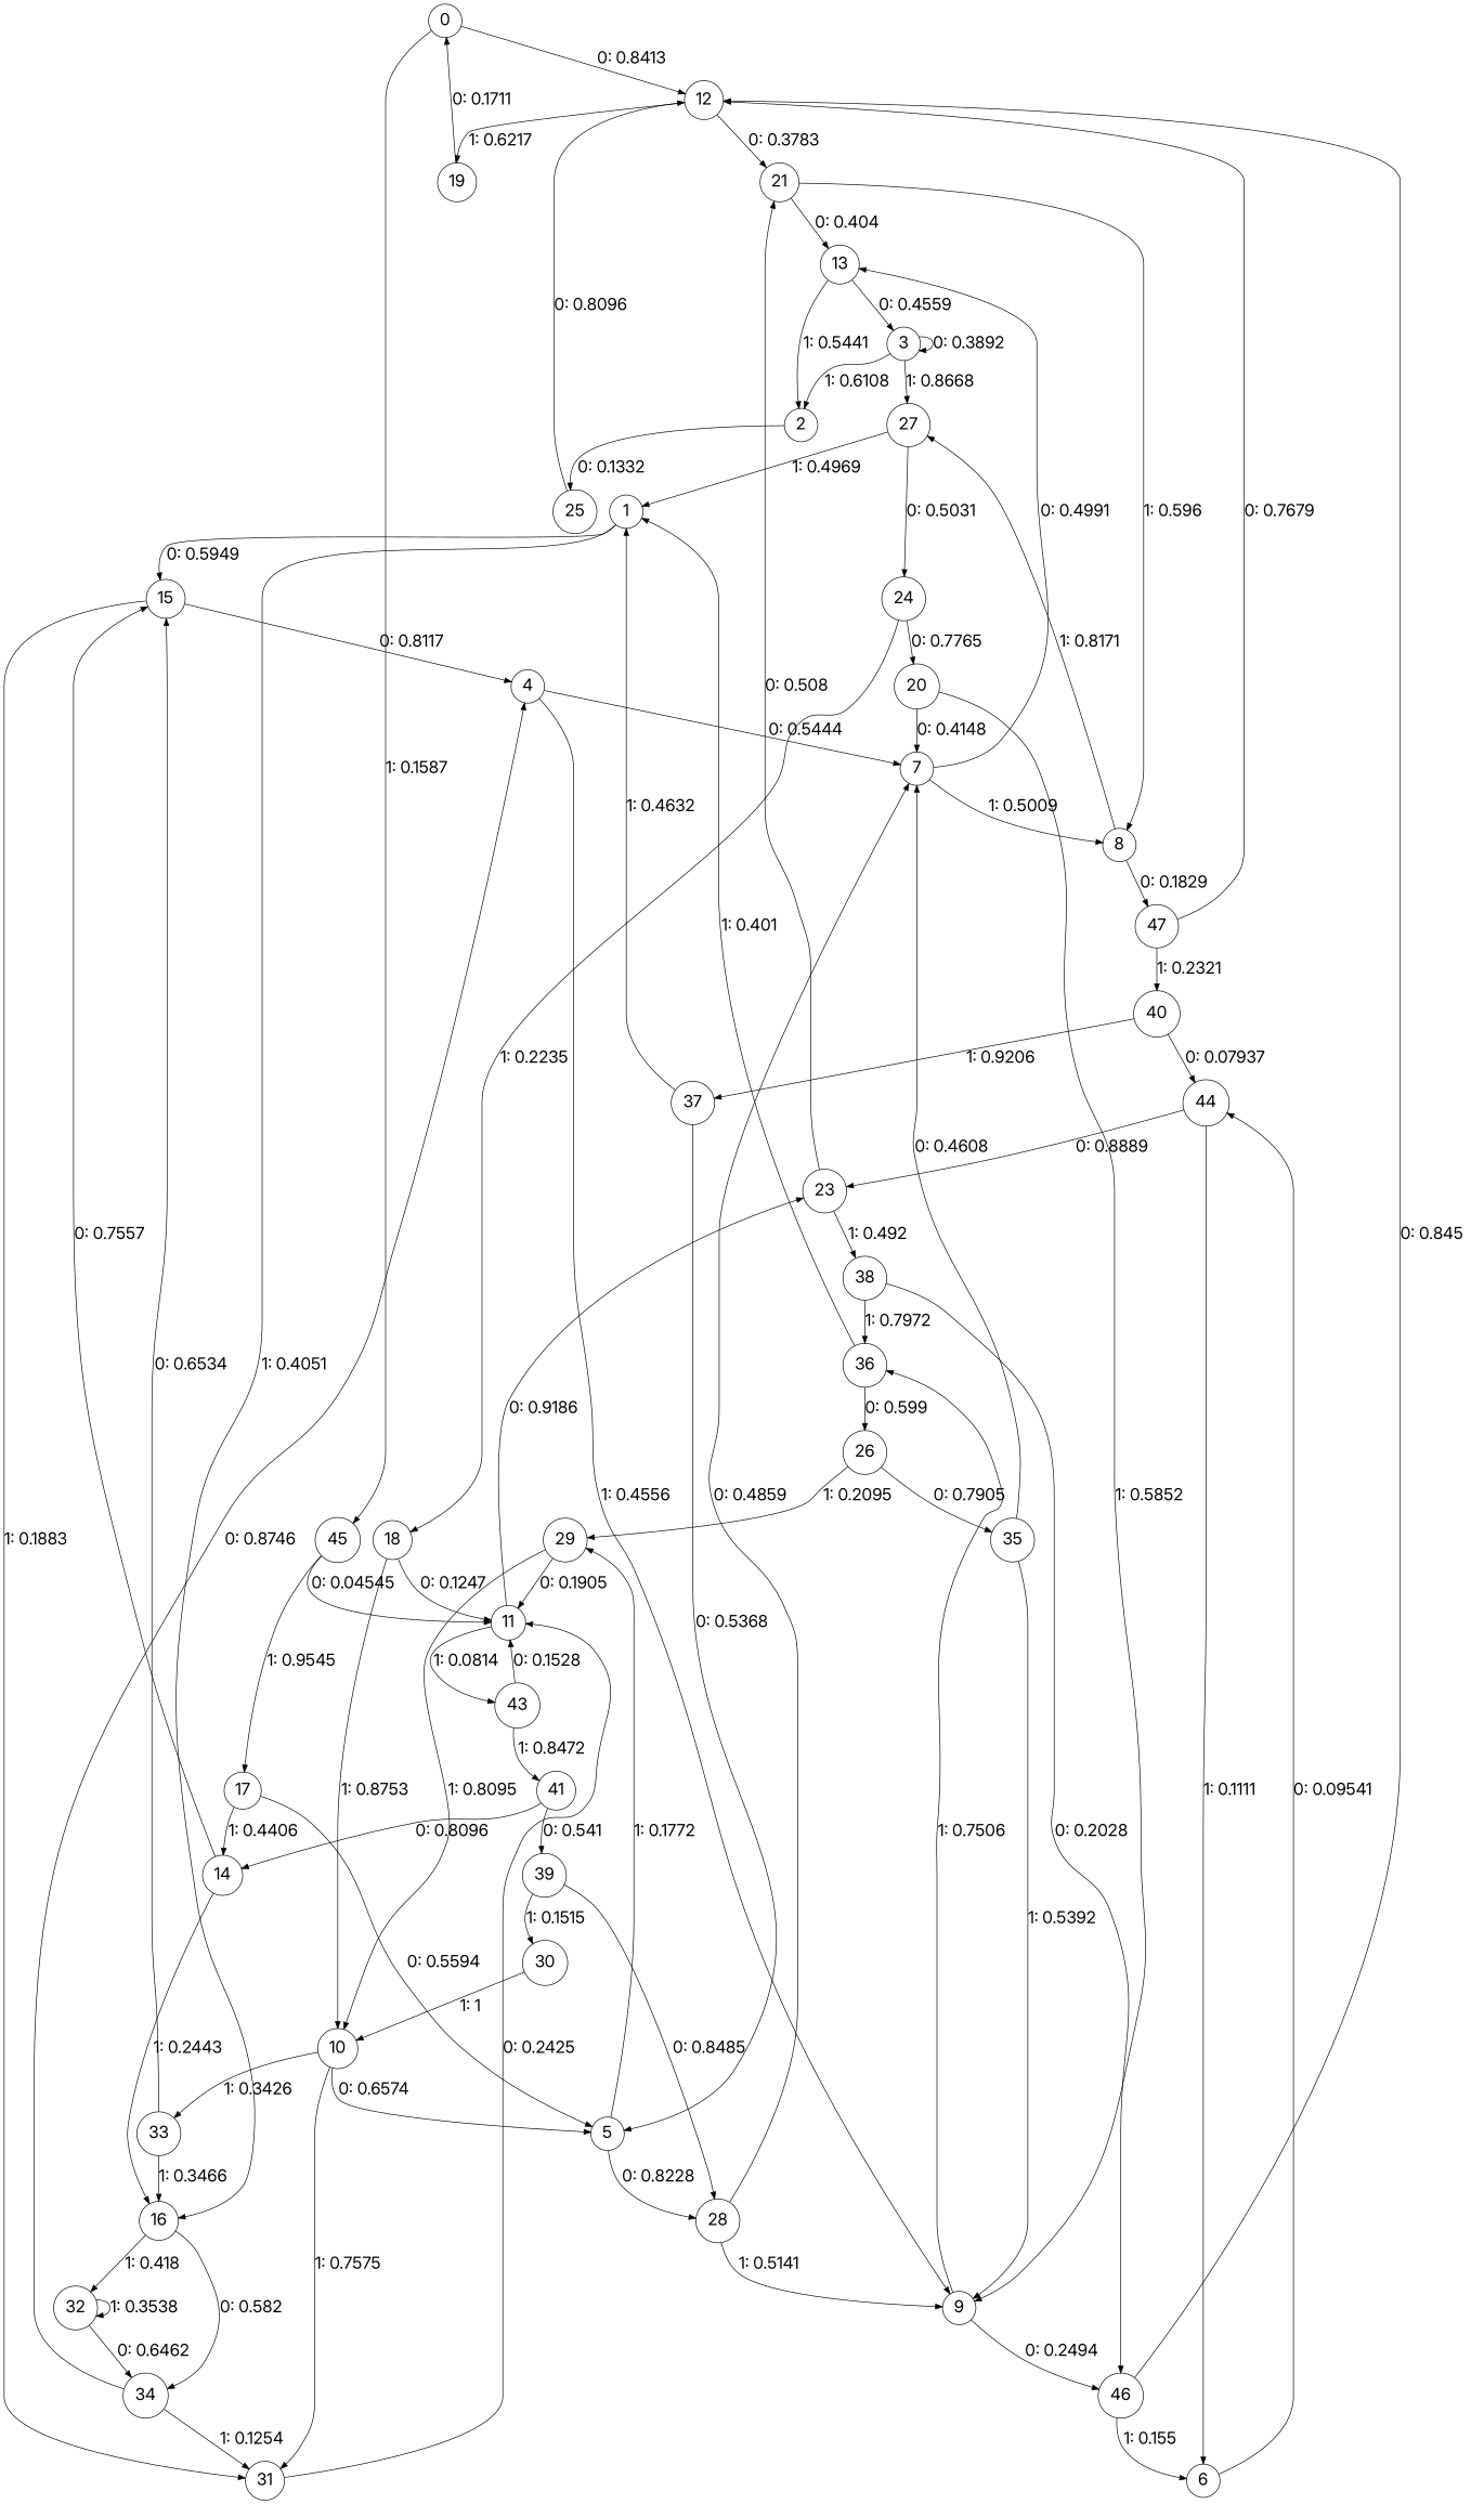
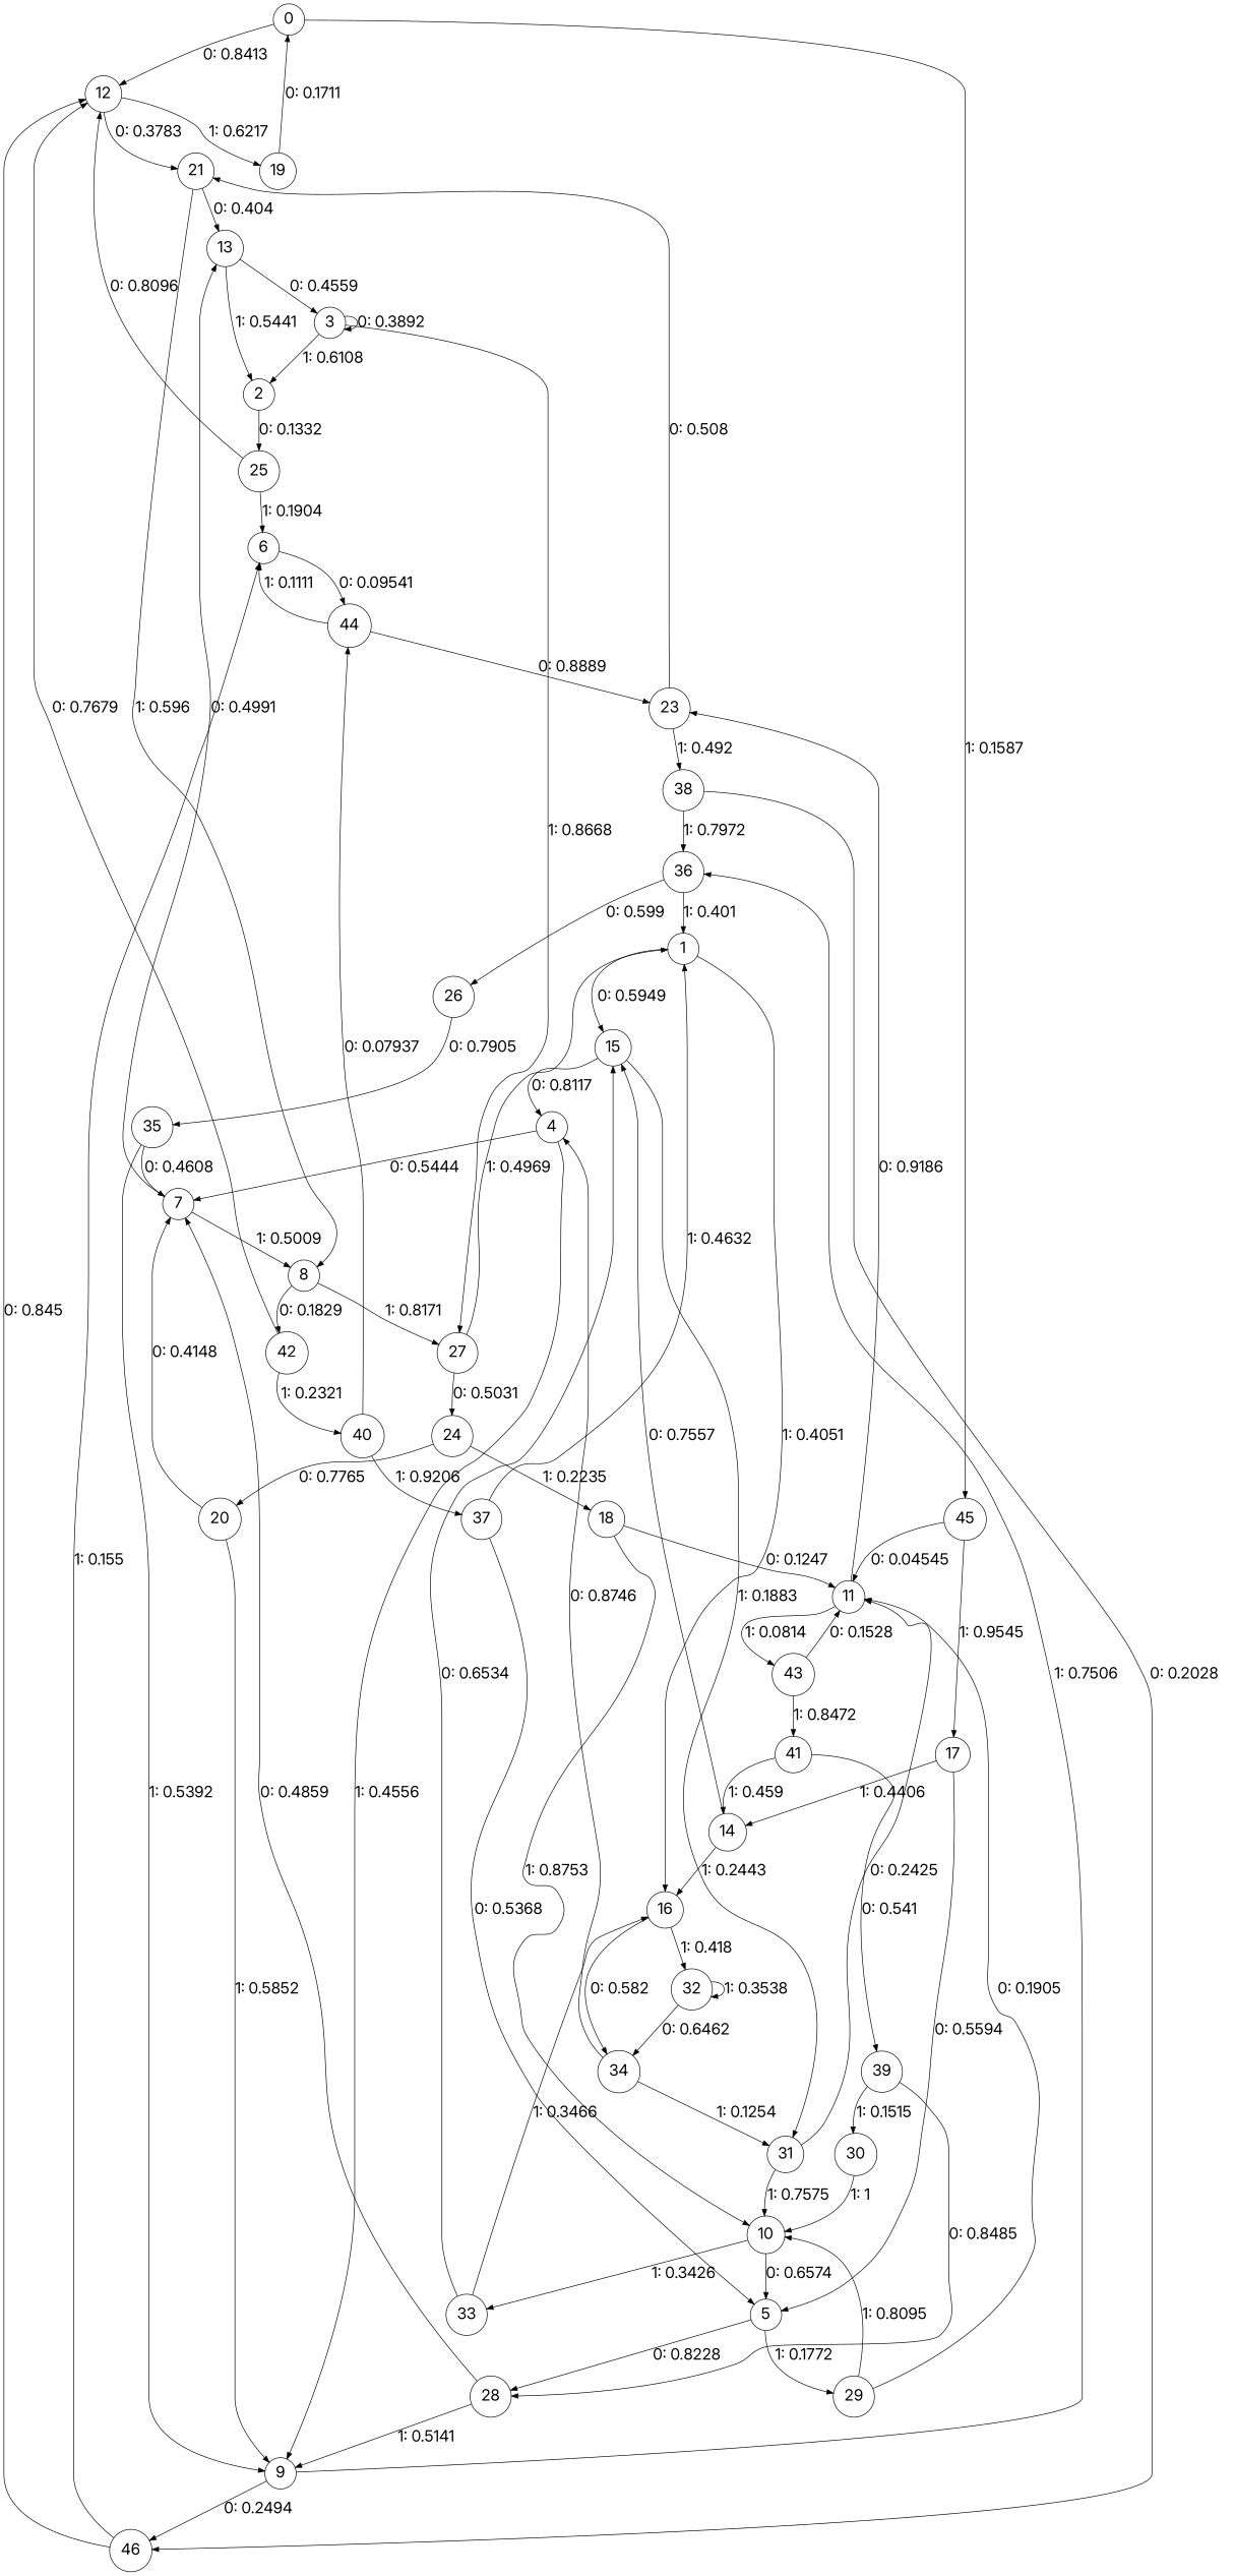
  digraph {
    fontname=Inter
    node [fontname=Inter fontsize=24 shape=circle]
    edge [fontname=Inter fontsize=24]
    0
    12
    45
    21
    19
    17
    11
    13
    8
    5
    14
    23
    43
    1
    15
    16
    4
    31
    34
    32
    7
    9
    10
    2
    25
    6
    27
    24
    44
    18
    20
    3
    46
    36
-   42 [label=47]
+   42
    26
    28
    29
    33
    38
    40
    37
    35
    41
    39
    30
    0 -> 12 [label="0: 0.8413   "]
    0 -> 45 [label="1: 0.1587   "]
    12 -> 21 [label="0: 0.3783   "]
    12 -> 19 [label="1: 0.6217   "]
    45 -> 17 [label="1: 0.9545   "]
    45 -> 11 [label="0: 0.04545  "]
    21 -> 13 [label="0: 0.404    "]
    21 -> 8 [label="1: 0.596    "]
    19 -> 0 [label="0: 0.1711   "]
    17 -> 5 [label="0: 0.5594   "]
    17 -> 14 [label="1: 0.4406   "]
    11 -> 23 [label="0: 0.9186   "]
    11 -> 43 [label="1: 0.0814   "]
    13 -> 2 [label="1: 0.5441   "]
    13 -> 3 [label="0: 0.4559   "]
    8 -> 27 [label="1: 0.8171   "]
    8 -> 42 [label="0: 0.1829   "]
    5 -> 28 [label="0: 0.8228   "]
    5 -> 29 [label="1: 0.1772   "]
    14 -> 15 [label="0: 0.7557   "]
    14 -> 16 [label="1: 0.2443   "]
    23 -> 21 [label="0: 0.508    "]
    23 -> 38 [label="1: 0.492    "]
    43 -> 11 [label="0: 0.1528   "]
    43 -> 41 [label="1: 0.8472   "]
    1 -> 15 [label="0: 0.5949   "]
    1 -> 16 [label="1: 0.4051   "]
    15 -> 4 [label="0: 0.8117   "]
    15 -> 31 [label="1: 0.1883   "]
    16 -> 34 [label="0: 0.582    "]
    16 -> 32 [label="1: 0.418    "]
    4 -> 7 [label="0: 0.5444   "]
    4 -> 9 [label="1: 0.4556   "]
    31 -> 11 [label="0: 0.2425   "]
-   10 -> 31 [label="1: 0.7575   "]
+   31 -> 10 [label="1: 0.7575   "]
    34 -> 4 [label="0: 0.8746   "]
    34 -> 31 [label="1: 0.1254   "]
    32 -> 34 [label="0: 0.6462   "]
    32 -> 32 [label="1: 0.3538   "]
    7 -> 13 [label="0: 0.4991   "]
    7 -> 8 [label="1: 0.5009   "]
    9 -> 46 [label="0: 0.2494   "]
    9 -> 36 [label="1: 0.7506   "]
    10 -> 5 [label="0: 0.6574   "]
    10 -> 33 [label="1: 0.3426   "]
    2 -> 25 [label="0: 0.1332   "]
    25 -> 12 [label="0: 0.8096   "]
+   25 -> 6 [label="1: 0.1904   "]
    6 -> 44 [label="0: 0.09541  "]
    27 -> 1 [label="1: 0.4969   "]
    27 -> 24 [label="0: 0.5031   "]
    24 -> 18 [label="1: 0.2235   "]
    24 -> 20 [label="0: 0.7765   "]
    44 -> 23 [label="0: 0.8889   "]
    44 -> 6 [label="1: 0.1111   "]
    18 -> 11 [label="0: 0.1247   "]
    18 -> 10 [label="1: 0.8753   "]
    20 -> 7 [label="0: 0.4148   "]
    20 -> 9 [label="1: 0.5852   "]
    3 -> 2 [label="1: 0.6108   "]
    3 -> 27 [label="1: 0.8668   "]
    3 -> 3 [label="0: 0.3892   "]
    46 -> 12 [label="0: 0.845    "]
    46 -> 6 [label="1: 0.155    "]
    36 -> 1 [label="1: 0.401    "]
    36 -> 26 [label="0: 0.599    "]
    42 -> 12 [label="0: 0.7679   "]
    42 -> 40 [label="1: 0.2321   "]
-   26 -> 29 [label="1: 0.2095   "]
    26 -> 35 [label="0: 0.7905   "]
    28 -> 7 [label="0: 0.4859   "]
    28 -> 9 [label="1: 0.5141   "]
    29 -> 11 [label="0: 0.1905   "]
    29 -> 10 [label="1: 0.8095   "]
    33 -> 15 [label="0: 0.6534   "]
    33 -> 16 [label="1: 0.3466   "]
    38 -> 46 [label="0: 0.2028   "]
    38 -> 36 [label="1: 0.7972   "]
    40 -> 44 [label="0: 0.07937  "]
    40 -> 37 [label="1: 0.9206   "]
    37 -> 5 [label="0: 0.5368   "]
    37 -> 1 [label="1: 0.4632   "]
    35 -> 7 [label="0: 0.4608   "]
    35 -> 9 [label="1: 0.5392   "]
-   41 -> 14 [label="0: 0.8096   "]
+   41 -> 14 [label="1: 0.459    "]
    41 -> 39 [label="0: 0.541    "]
    39 -> 28 [label="0: 0.8485   "]
    39 -> 30 [label="1: 0.1515   "]
    30 -> 10 [label="1: 1        "]
  }
